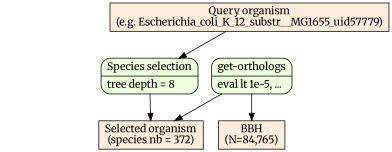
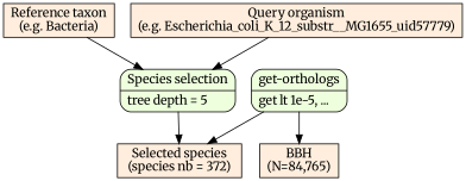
  digraph {
    fontname=Merriweather
    node [fillcolor="#FFEEDD" fontname=Merriweather shape=rectangle style=filled]
    edge [fontname=Merriweather]
-   n2 [fillcolor="#EEFFDD" label="{Species selection|tree depth = 8\l}" shape=record style="rounded,filled"]
-   n3 [label="Selected organism\n(species nb = 372)"]
+   n1 [label="Reference taxon\n(e.g. Bacteria)"]
+   n2 [fillcolor="#EEFFDD" label="{Species selection|tree depth = 5\l}" shape=record style="rounded,filled"]
+   n3 [label="Selected species\n(species nb = 372)"]
    n4 [label="Query organism\n(e.g. Escherichia_coli_K_12_substr__MG1655_uid57779)"]
-   n5 [fillcolor="#EEFFDD" label="{get-orthologs|eval lt 1e-5, ...\l}" shape=record style="rounded,filled"]
+   n5 [fillcolor="#EEFFDD" label="{get-orthologs|get lt 1e-5, ...\l}" shape=record style="rounded,filled"]
    n6 [label="BBH\n(N=84,765)"]
+   n1 -> n2
    n2 -> n3
    n4 -> n2
    n5 -> n3
    n5 -> n6
  }
